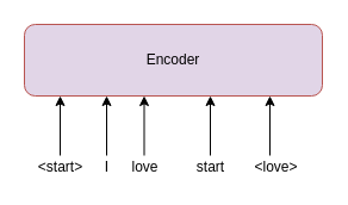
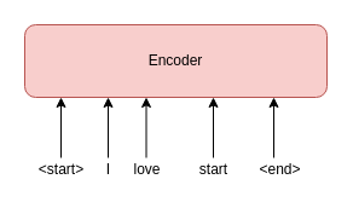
  <mxCell id="0" />
  <mxCell id="1" parent="0" />
- <mxCell id="2" value="Encoder" style="rounded=1;whiteSpace=wrap;html=1;fillColor=#e1d5e7;strokeColor=#b85450;" vertex="1" parent="1"><mxGeometry x="20" y="20" width="250" height="60" as="geometry" /></mxCell>
+ <mxCell id="2" value="Encoder" style="rounded=1;whiteSpace=wrap;html=1;fillColor=#f8cecc;strokeColor=#b85450;" vertex="1" parent="1"><mxGeometry x="20" y="20" width="250" height="60" as="geometry" /></mxCell>
  <mxCell id="3" value="" style="endArrow=classic;html=1;rounded=0;" edge="1" parent="1"><mxGeometry width="50" height="50" relative="1" as="geometry"><mxPoint x="50" y="130" as="sourcePoint" /><mxPoint x="50" y="80" as="targetPoint" /></mxGeometry></mxCell>
  <mxCell id="4" value="" style="endArrow=classic;html=1;rounded=0;" edge="1" parent="1"><mxGeometry width="50" height="50" relative="1" as="geometry"><mxPoint x="89" y="130" as="sourcePoint" /><mxPoint x="89" y="80" as="targetPoint" /></mxGeometry></mxCell>
  <mxCell id="5" value="" style="endArrow=classic;html=1;rounded=0;" edge="1" parent="1"><mxGeometry width="50" height="50" relative="1" as="geometry"><mxPoint x="120.5" y="130" as="sourcePoint" /><mxPoint x="120.5" y="80" as="targetPoint" /></mxGeometry></mxCell>
  <mxCell id="6" value="" style="endArrow=classic;html=1;rounded=0;" edge="1" parent="1"><mxGeometry width="50" height="50" relative="1" as="geometry"><mxPoint x="176" y="130" as="sourcePoint" /><mxPoint x="176" y="80" as="targetPoint" /></mxGeometry></mxCell>
  <mxCell id="7" value="" style="endArrow=classic;html=1;rounded=0;" edge="1" parent="1"><mxGeometry width="50" height="50" relative="1" as="geometry"><mxPoint x="226" y="130" as="sourcePoint" /><mxPoint x="226" y="80" as="targetPoint" /></mxGeometry></mxCell>
  <mxCell id="8" value="&amp;lt;start&amp;gt;" style="text;html=1;align=center;verticalAlign=middle;resizable=0;points=[];autosize=1;strokeColor=none;fillColor=none;" vertex="1" parent="1"><mxGeometry x="20" y="130" width="60" height="20" as="geometry" /></mxCell>
  <mxCell id="9" value="I" style="text;html=1;align=center;verticalAlign=middle;resizable=0;points=[];autosize=1;strokeColor=none;fillColor=none;" vertex="1" parent="1"><mxGeometry x="79" y="130" width="20" height="20" as="geometry" /></mxCell>
  <mxCell id="10" value="love" style="text;html=1;align=center;verticalAlign=middle;resizable=0;points=[];autosize=1;strokeColor=none;fillColor=none;" vertex="1" parent="1"><mxGeometry x="101" y="130" width="40" height="20" as="geometry" /></mxCell>
  <mxCell id="11" value="start" style="text;html=1;align=center;verticalAlign=middle;resizable=0;points=[];autosize=1;strokeColor=none;fillColor=none;" vertex="1" parent="1"><mxGeometry x="141" y="130" width="70" height="20" as="geometry" /></mxCell>
- <mxCell id="12" value="&amp;lt;love&amp;gt;" style="text;html=1;align=center;verticalAlign=middle;resizable=0;points=[];autosize=1;strokeColor=none;fillColor=none;" vertex="1" parent="1"><mxGeometry x="201" y="130" width="60" height="20" as="geometry" /></mxCell>
+ <mxCell id="12" value="&amp;lt;end&amp;gt;" style="text;html=1;align=center;verticalAlign=middle;resizable=0;points=[];autosize=1;strokeColor=none;fillColor=none;" vertex="1" parent="1"><mxGeometry x="201" y="130" width="60" height="20" as="geometry" /></mxCell>
